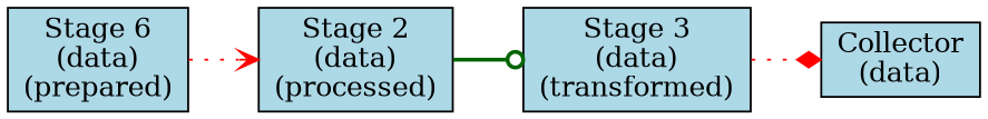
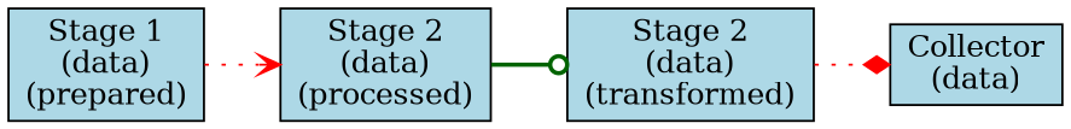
  digraph {
    rankdir=LR
    node [fillcolor=lightblue shape=box style=filled]
    edge [color=red style=dotted]
-   n1 [label="Stage 6\n(data)\n(prepared)"]
+   n1 [label="Stage 1\n(data)\n(prepared)"]
    n2 [label="Stage 2\n(data)\n(processed)"]
-   n3 [label="Stage 3\n(data)\n(transformed)"]
+   n3 [label="Stage 2\n(data)\n(transformed)"]
    n4 [label="Collector\n(data)"]
    n1 -> n2 [arrowhead=vee]
    n2 -> n3 [arrowhead=odot color=darkgreen style=bold]
    n3 -> n4 [arrowhead=diamond]
  }
